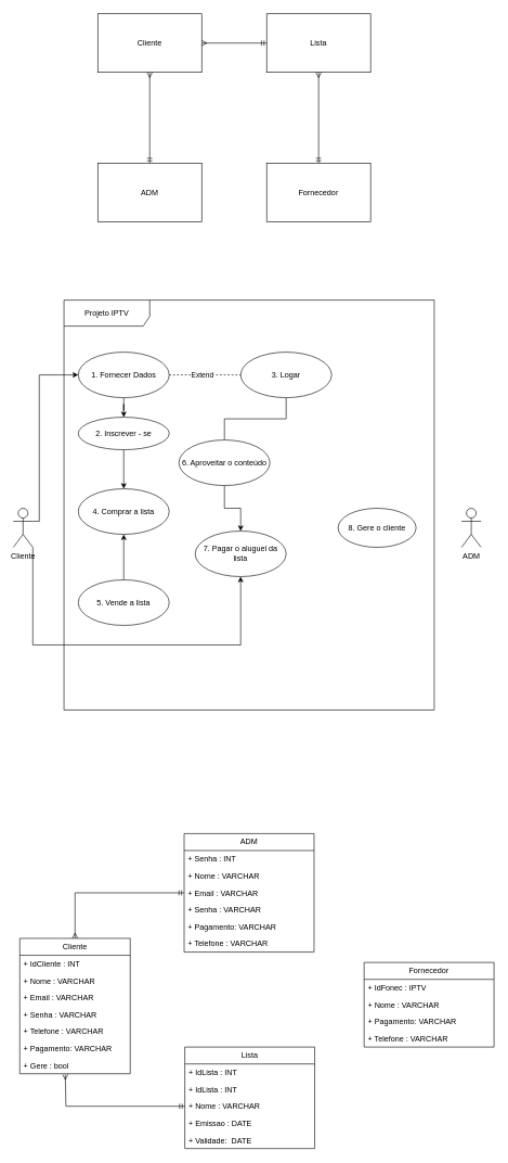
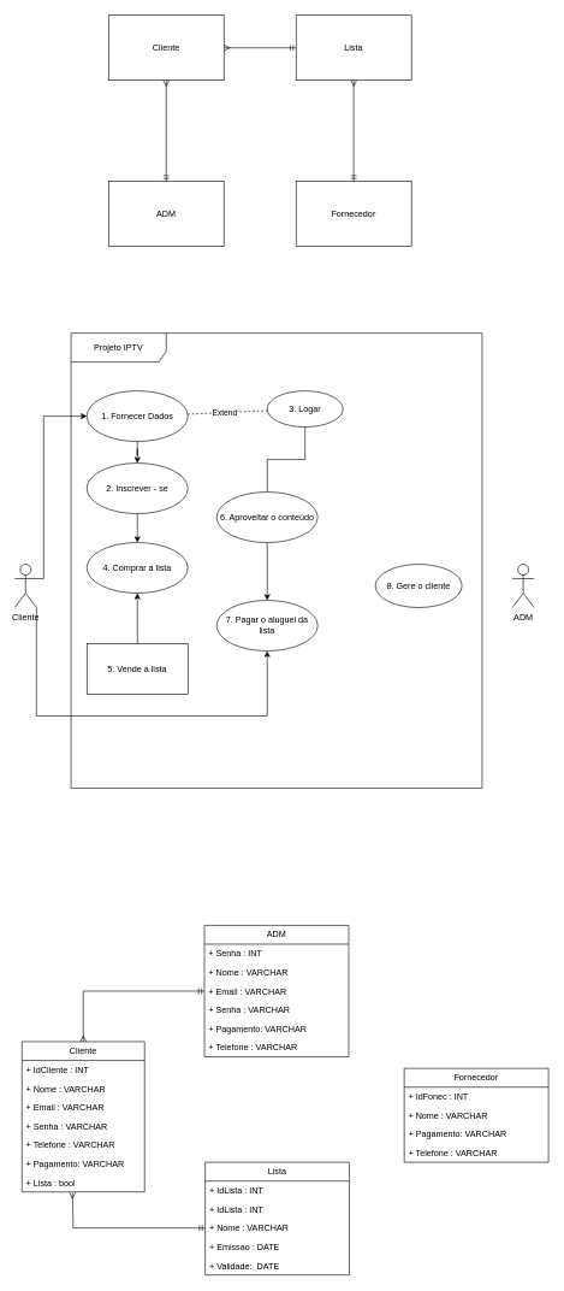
  <mxCell id="0" />
  <mxCell id="1" parent="0" />
  <mxCell id="2" value="" style="edgeStyle=orthogonalEdgeStyle;rounded=0;orthogonalLoop=1;jettySize=auto;html=1;endArrow=ERmandOne;endFill=0;startArrow=ERmany;startFill=0;" parent="1" source="3" target="4" edge="1"><mxGeometry relative="1" as="geometry" /></mxCell>
  <mxCell id="3" value="Cliente" style="rounded=0;whiteSpace=wrap;html=1;" parent="1" vertex="1"><mxGeometry x="150" y="20" width="160" height="90" as="geometry" /></mxCell>
  <mxCell id="4" value="Lista" style="rounded=0;whiteSpace=wrap;html=1;" parent="1" vertex="1"><mxGeometry x="410" y="20" width="160" height="90" as="geometry" /></mxCell>
  <mxCell id="5" style="edgeStyle=orthogonalEdgeStyle;rounded=0;orthogonalLoop=1;jettySize=auto;html=1;exitX=0.5;exitY=0;exitDx=0;exitDy=0;entryX=0.5;entryY=1;entryDx=0;entryDy=0;startArrow=ERmandOne;startFill=0;endArrow=ERmany;endFill=0;" parent="1" source="6" target="3" edge="1"><mxGeometry relative="1" as="geometry"><Array as="points" /></mxGeometry></mxCell>
  <mxCell id="6" value="ADM" style="rounded=0;whiteSpace=wrap;html=1;" parent="1" vertex="1"><mxGeometry x="150" y="250" width="160" height="90" as="geometry" /></mxCell>
  <mxCell id="7" style="edgeStyle=orthogonalEdgeStyle;rounded=0;orthogonalLoop=1;jettySize=auto;html=1;exitX=0.5;exitY=0;exitDx=0;exitDy=0;entryX=0.5;entryY=1;entryDx=0;entryDy=0;startArrow=ERmandOne;startFill=0;endArrow=ERmany;endFill=0;" parent="1" source="8" target="4" edge="1"><mxGeometry relative="1" as="geometry" /></mxCell>
  <mxCell id="8" value="Fornecedor" style="rounded=0;whiteSpace=wrap;html=1;" parent="1" vertex="1"><mxGeometry x="410" y="250" width="160" height="90" as="geometry" /></mxCell>
  <mxCell id="9" value="Projeto IPTV" style="shape=umlFrame;whiteSpace=wrap;html=1;pointerEvents=0;width=132;height=40;" vertex="1" parent="1"><mxGeometry x="98" y="460" width="570" height="630" as="geometry" /></mxCell>
  <mxCell id="10" value="ADM" style="shape=umlActor;verticalLabelPosition=bottom;verticalAlign=top;html=1;" vertex="1" parent="1"><mxGeometry x="710" y="780" width="30" height="60" as="geometry" /></mxCell>
  <mxCell id="11" style="edgeStyle=orthogonalEdgeStyle;rounded=0;orthogonalLoop=1;jettySize=auto;html=1;exitX=1;exitY=0.333;exitDx=0;exitDy=0;exitPerimeter=0;entryX=0;entryY=0.5;entryDx=0;entryDy=0;" edge="1" parent="1" source="13" target="21"><mxGeometry relative="1" as="geometry"><Array as="points"><mxPoint x="60" y="800" /><mxPoint x="60" y="575" /></Array></mxGeometry></mxCell>
  <mxCell id="12" style="edgeStyle=orthogonalEdgeStyle;rounded=0;orthogonalLoop=1;jettySize=auto;html=1;exitX=1;exitY=1;exitDx=0;exitDy=0;exitPerimeter=0;entryX=0.5;entryY=1;entryDx=0;entryDy=0;" edge="1" parent="1" source="13" target="25"><mxGeometry relative="1" as="geometry"><Array as="points"><mxPoint x="50" y="990" /><mxPoint x="370" y="990" /></Array></mxGeometry></mxCell>
  <mxCell id="13" value="Cliente" style="shape=umlActor;verticalLabelPosition=bottom;verticalAlign=top;html=1;" vertex="1" parent="1"><mxGeometry x="20" y="780" width="30" height="60" as="geometry" /></mxCell>
  <mxCell id="14" style="edgeStyle=orthogonalEdgeStyle;rounded=0;orthogonalLoop=1;jettySize=auto;html=1;exitX=0.5;exitY=1;exitDx=0;exitDy=0;endArrow=none;endFill=0;" edge="1" parent="1" source="15" target="24"><mxGeometry relative="1" as="geometry" /></mxCell>
- <mxCell id="15" value="3. Logar" style="ellipse;whiteSpace=wrap;html=1;" vertex="1" parent="1"><mxGeometry x="370" y="540" width="140" height="70" as="geometry" /></mxCell>
+ <mxCell id="15" value="3. Logar" style="ellipse;whiteSpace=wrap;html=1;" vertex="1" parent="1"><mxGeometry x="370" y="540" width="105" height="50" as="geometry" /></mxCell>
  <mxCell id="16" value="" style="edgeStyle=orthogonalEdgeStyle;rounded=0;orthogonalLoop=1;jettySize=auto;html=1;endArrow=classic;endFill=1;" edge="1" parent="1" source="17" target="22"><mxGeometry relative="1" as="geometry" /></mxCell>
- <mxCell id="17" value="2. Inscrever - se" style="ellipse;whiteSpace=wrap;html=1;" vertex="1" parent="1"><mxGeometry x="120" y="640" width="140" height="50" as="geometry" /></mxCell>
+ <mxCell id="17" value="2. Inscrever - se" style="ellipse;whiteSpace=wrap;html=1;" vertex="1" parent="1"><mxGeometry x="120" y="640" width="140" height="70" as="geometry" /></mxCell>
  <mxCell id="18" value="" style="edgeStyle=orthogonalEdgeStyle;rounded=0;orthogonalLoop=1;jettySize=auto;html=1;" edge="1" parent="1" source="21" target="17"><mxGeometry relative="1" as="geometry" /></mxCell>
  <mxCell id="19" value="" style="rounded=0;orthogonalLoop=1;jettySize=auto;html=1;dashed=1;endArrow=none;endFill=0;" edge="1" parent="1" source="21" target="15"><mxGeometry relative="1" as="geometry" /></mxCell>
  <mxCell id="20" value="Extend" style="edgeLabel;html=1;align=center;verticalAlign=middle;resizable=0;points=[];" vertex="1" connectable="0" parent="19"><mxGeometry x="-0.084" relative="1" as="geometry"><mxPoint as="offset" /></mxGeometry></mxCell>
  <mxCell id="21" value="1. Fornecer Dados" style="ellipse;whiteSpace=wrap;html=1;" vertex="1" parent="1"><mxGeometry x="120" y="540" width="140" height="70" as="geometry" /></mxCell>
  <mxCell id="22" value="4. Comprar a lista" style="ellipse;whiteSpace=wrap;html=1;" vertex="1" parent="1"><mxGeometry x="120" y="750" width="140" height="70" as="geometry" /></mxCell>
  <mxCell id="23" style="edgeStyle=orthogonalEdgeStyle;rounded=0;orthogonalLoop=1;jettySize=auto;html=1;exitX=0.5;exitY=1;exitDx=0;exitDy=0;" edge="1" parent="1" source="24" target="25"><mxGeometry relative="1" as="geometry" /></mxCell>
- <mxCell id="24" value="6. Aproveitar o conteúdo" style="ellipse;whiteSpace=wrap;html=1;" vertex="1" parent="1"><mxGeometry x="275" y="675" width="140" height="70" as="geometry" /></mxCell>
- <mxCell id="25" value="7. Pagar o aluguel da lista" style="ellipse;whiteSpace=wrap;html=1;" vertex="1" parent="1"><mxGeometry x="300" y="815" width="140" height="70" as="geometry" /></mxCell>
+ <mxCell id="24" value="6. Aproveitar o conteúdo" style="ellipse;whiteSpace=wrap;html=1;" vertex="1" parent="1"><mxGeometry x="300" y="680" width="140" height="70" as="geometry" /></mxCell>
+ <mxCell id="25" value="7. Pagar o aluguel da lista" style="ellipse;whiteSpace=wrap;html=1;" vertex="1" parent="1"><mxGeometry x="300" y="830" width="140" height="70" as="geometry" /></mxCell>
  <mxCell id="26" value="" style="edgeStyle=orthogonalEdgeStyle;rounded=0;orthogonalLoop=1;jettySize=auto;html=1;" edge="1" parent="1" source="27" target="22"><mxGeometry relative="1" as="geometry" /></mxCell>
- <mxCell id="27" value="5. Vende a lista" style="ellipse;whiteSpace=wrap;html=1;" vertex="1" parent="1"><mxGeometry x="120" y="890" width="140" height="70" as="geometry" /></mxCell>
+ <mxCell id="27" value="5. Vende a lista" style="whiteSpace=wrap;html=1;rounded=0;" vertex="1" parent="1"><mxGeometry x="120" y="890" width="140" height="70" as="geometry" /></mxCell>
  <mxCell id="28" value="8. Gere o cliente" style="ellipse;whiteSpace=wrap;html=1;" vertex="1" parent="1"><mxGeometry x="520" y="780" width="120" height="60" as="geometry" /></mxCell>
  <mxCell id="29" value="Cliente" style="swimlane;fontStyle=0;childLayout=stackLayout;horizontal=1;startSize=26;fillColor=none;horizontalStack=0;resizeParent=1;resizeParentMax=0;resizeLast=0;collapsible=1;marginBottom=0;whiteSpace=wrap;html=1;" vertex="1" parent="1"><mxGeometry x="30" y="1441" width="170" height="208" as="geometry" /></mxCell>
  <mxCell id="30" value="+ IdCliente : INT" style="text;strokeColor=none;fillColor=none;align=left;verticalAlign=top;spacingLeft=4;spacingRight=4;overflow=hidden;rotatable=0;points=[[0,0.5],[1,0.5]];portConstraint=eastwest;whiteSpace=wrap;html=1;" vertex="1" parent="29"><mxGeometry y="26" width="170" height="26" as="geometry" /></mxCell>
  <mxCell id="31" value="+ Nome : VARCHAR" style="text;strokeColor=none;fillColor=none;align=left;verticalAlign=top;spacingLeft=4;spacingRight=4;overflow=hidden;rotatable=0;points=[[0,0.5],[1,0.5]];portConstraint=eastwest;whiteSpace=wrap;html=1;" vertex="1" parent="29"><mxGeometry y="52" width="170" height="26" as="geometry" /></mxCell>
  <mxCell id="32" value="+ Email : VARCHAR" style="text;strokeColor=none;fillColor=none;align=left;verticalAlign=top;spacingLeft=4;spacingRight=4;overflow=hidden;rotatable=0;points=[[0,0.5],[1,0.5]];portConstraint=eastwest;whiteSpace=wrap;html=1;" vertex="1" parent="29"><mxGeometry y="78" width="170" height="26" as="geometry" /></mxCell>
  <mxCell id="33" value="+ Senha : VARCHAR" style="text;strokeColor=none;fillColor=none;align=left;verticalAlign=top;spacingLeft=4;spacingRight=4;overflow=hidden;rotatable=0;points=[[0,0.5],[1,0.5]];portConstraint=eastwest;whiteSpace=wrap;html=1;" vertex="1" parent="29"><mxGeometry y="104" width="170" height="26" as="geometry" /></mxCell>
  <mxCell id="34" value="+ Telefone : VARCHAR&amp;nbsp;" style="text;strokeColor=none;fillColor=none;align=left;verticalAlign=top;spacingLeft=4;spacingRight=4;overflow=hidden;rotatable=0;points=[[0,0.5],[1,0.5]];portConstraint=eastwest;whiteSpace=wrap;html=1;" vertex="1" parent="29"><mxGeometry y="130" width="170" height="26" as="geometry" /></mxCell>
  <mxCell id="35" value="+ Pagamento: VARCHAR&amp;nbsp;" style="text;strokeColor=none;fillColor=none;align=left;verticalAlign=top;spacingLeft=4;spacingRight=4;overflow=hidden;rotatable=0;points=[[0,0.5],[1,0.5]];portConstraint=eastwest;whiteSpace=wrap;html=1;" vertex="1" parent="29"><mxGeometry y="156" width="170" height="26" as="geometry" /></mxCell>
- <mxCell id="36" value="+ Gere : bool" style="text;strokeColor=none;fillColor=none;align=left;verticalAlign=top;spacingLeft=4;spacingRight=4;overflow=hidden;rotatable=0;points=[[0,0.5],[1,0.5]];portConstraint=eastwest;whiteSpace=wrap;html=1;" vertex="1" parent="29"><mxGeometry y="182" width="170" height="26" as="geometry" /></mxCell>
+ <mxCell id="36" value="+ Lista : bool" style="text;strokeColor=none;fillColor=none;align=left;verticalAlign=top;spacingLeft=4;spacingRight=4;overflow=hidden;rotatable=0;points=[[0,0.5],[1,0.5]];portConstraint=eastwest;whiteSpace=wrap;html=1;" vertex="1" parent="29"><mxGeometry y="182" width="170" height="26" as="geometry" /></mxCell>
  <mxCell id="37" value="ADM" style="swimlane;fontStyle=0;childLayout=stackLayout;horizontal=1;startSize=26;fillColor=none;horizontalStack=0;resizeParent=1;resizeParentMax=0;resizeLast=0;collapsible=1;marginBottom=0;whiteSpace=wrap;html=1;" vertex="1" parent="1"><mxGeometry x="283" y="1280" width="200" height="182" as="geometry" /></mxCell>
  <mxCell id="38" value="+ Senha : INT" style="text;strokeColor=none;fillColor=none;align=left;verticalAlign=top;spacingLeft=4;spacingRight=4;overflow=hidden;rotatable=0;points=[[0,0.5],[1,0.5]];portConstraint=eastwest;whiteSpace=wrap;html=1;" vertex="1" parent="37"><mxGeometry y="26" width="200" height="26" as="geometry" /></mxCell>
  <mxCell id="39" value="+ Nome : VARCHAR" style="text;strokeColor=none;fillColor=none;align=left;verticalAlign=top;spacingLeft=4;spacingRight=4;overflow=hidden;rotatable=0;points=[[0,0.5],[1,0.5]];portConstraint=eastwest;whiteSpace=wrap;html=1;" vertex="1" parent="37"><mxGeometry y="52" width="200" height="26" as="geometry" /></mxCell>
  <mxCell id="40" value="+ Email : VARCHAR" style="text;strokeColor=none;fillColor=none;align=left;verticalAlign=top;spacingLeft=4;spacingRight=4;overflow=hidden;rotatable=0;points=[[0,0.5],[1,0.5]];portConstraint=eastwest;whiteSpace=wrap;html=1;" vertex="1" parent="37"><mxGeometry y="78" width="200" height="26" as="geometry" /></mxCell>
  <mxCell id="41" value="+ Senha : VARCHAR" style="text;strokeColor=none;fillColor=none;align=left;verticalAlign=top;spacingLeft=4;spacingRight=4;overflow=hidden;rotatable=0;points=[[0,0.5],[1,0.5]];portConstraint=eastwest;whiteSpace=wrap;html=1;" vertex="1" parent="37"><mxGeometry y="104" width="200" height="26" as="geometry" /></mxCell>
  <mxCell id="42" value="+ Pagamento: VARCHAR&amp;nbsp;" style="text;strokeColor=none;fillColor=none;align=left;verticalAlign=top;spacingLeft=4;spacingRight=4;overflow=hidden;rotatable=0;points=[[0,0.5],[1,0.5]];portConstraint=eastwest;whiteSpace=wrap;html=1;" vertex="1" parent="37"><mxGeometry y="130" width="200" height="26" as="geometry" /></mxCell>
  <mxCell id="43" value="+ Telefone : VARCHAR&amp;nbsp;" style="text;strokeColor=none;fillColor=none;align=left;verticalAlign=top;spacingLeft=4;spacingRight=4;overflow=hidden;rotatable=0;points=[[0,0.5],[1,0.5]];portConstraint=eastwest;whiteSpace=wrap;html=1;" vertex="1" parent="37"><mxGeometry y="156" width="200" height="26" as="geometry" /></mxCell>
  <mxCell id="44" value="Fornecedor" style="swimlane;fontStyle=0;childLayout=stackLayout;horizontal=1;startSize=26;fillColor=none;horizontalStack=0;resizeParent=1;resizeParentMax=0;resizeLast=0;collapsible=1;marginBottom=0;whiteSpace=wrap;html=1;" vertex="1" parent="1"><mxGeometry x="560" y="1478" width="200" height="130" as="geometry" /></mxCell>
- <mxCell id="45" value="+ IdFonec : IPTV" style="text;strokeColor=none;fillColor=none;align=left;verticalAlign=top;spacingLeft=4;spacingRight=4;overflow=hidden;rotatable=0;points=[[0,0.5],[1,0.5]];portConstraint=eastwest;whiteSpace=wrap;html=1;" vertex="1" parent="44"><mxGeometry y="26" width="200" height="26" as="geometry" /></mxCell>
+ <mxCell id="45" value="+ IdFonec : INT" style="text;strokeColor=none;fillColor=none;align=left;verticalAlign=top;spacingLeft=4;spacingRight=4;overflow=hidden;rotatable=0;points=[[0,0.5],[1,0.5]];portConstraint=eastwest;whiteSpace=wrap;html=1;" vertex="1" parent="44"><mxGeometry y="26" width="200" height="26" as="geometry" /></mxCell>
  <mxCell id="46" value="+ Nome : VARCHAR" style="text;strokeColor=none;fillColor=none;align=left;verticalAlign=top;spacingLeft=4;spacingRight=4;overflow=hidden;rotatable=0;points=[[0,0.5],[1,0.5]];portConstraint=eastwest;whiteSpace=wrap;html=1;" vertex="1" parent="44"><mxGeometry y="52" width="200" height="26" as="geometry" /></mxCell>
  <mxCell id="47" value="+ Pagamento: VARCHAR&amp;nbsp;" style="text;strokeColor=none;fillColor=none;align=left;verticalAlign=top;spacingLeft=4;spacingRight=4;overflow=hidden;rotatable=0;points=[[0,0.5],[1,0.5]];portConstraint=eastwest;whiteSpace=wrap;html=1;" vertex="1" parent="44"><mxGeometry y="78" width="200" height="26" as="geometry" /></mxCell>
  <mxCell id="48" value="+ Telefone : VARCHAR&amp;nbsp;" style="text;strokeColor=none;fillColor=none;align=left;verticalAlign=top;spacingLeft=4;spacingRight=4;overflow=hidden;rotatable=0;points=[[0,0.5],[1,0.5]];portConstraint=eastwest;whiteSpace=wrap;html=1;" vertex="1" parent="44"><mxGeometry y="104" width="200" height="26" as="geometry" /></mxCell>
  <mxCell id="49" value="Lista" style="swimlane;fontStyle=0;childLayout=stackLayout;horizontal=1;startSize=26;fillColor=none;horizontalStack=0;resizeParent=1;resizeParentMax=0;resizeLast=0;collapsible=1;marginBottom=0;whiteSpace=wrap;html=1;" vertex="1" parent="1"><mxGeometry x="284" y="1608" width="200" height="156" as="geometry" /></mxCell>
  <mxCell id="50" value="+ IdLista : INT" style="text;strokeColor=none;fillColor=none;align=left;verticalAlign=top;spacingLeft=4;spacingRight=4;overflow=hidden;rotatable=0;points=[[0,0.5],[1,0.5]];portConstraint=eastwest;whiteSpace=wrap;html=1;" vertex="1" parent="49"><mxGeometry y="26" width="200" height="26" as="geometry" /></mxCell>
  <mxCell id="51" value="+ IdLista : INT" style="text;strokeColor=none;fillColor=none;align=left;verticalAlign=top;spacingLeft=4;spacingRight=4;overflow=hidden;rotatable=0;points=[[0,0.5],[1,0.5]];portConstraint=eastwest;whiteSpace=wrap;html=1;" vertex="1" parent="49"><mxGeometry y="52" width="200" height="26" as="geometry" /></mxCell>
  <mxCell id="52" style="edgeStyle=orthogonalEdgeStyle;rounded=0;orthogonalLoop=1;jettySize=auto;html=1;exitX=0;exitY=0.5;exitDx=0;exitDy=0;startArrow=ERmandOne;startFill=0;endArrow=ERmany;endFill=0;" edge="1" parent="49" source="53"><mxGeometry relative="1" as="geometry"><mxPoint x="-184" y="42" as="targetPoint" /><Array as="points"><mxPoint x="-183" y="91" /></Array></mxGeometry></mxCell>
  <mxCell id="53" value="+ Nome : VARCHAR" style="text;strokeColor=none;fillColor=none;align=left;verticalAlign=top;spacingLeft=4;spacingRight=4;overflow=hidden;rotatable=0;points=[[0,0.5],[1,0.5]];portConstraint=eastwest;whiteSpace=wrap;html=1;" vertex="1" parent="49"><mxGeometry y="78" width="200" height="26" as="geometry" /></mxCell>
  <mxCell id="54" value="+ Emissao : DATE" style="text;strokeColor=none;fillColor=none;align=left;verticalAlign=top;spacingLeft=4;spacingRight=4;overflow=hidden;rotatable=0;points=[[0,0.5],[1,0.5]];portConstraint=eastwest;whiteSpace=wrap;html=1;" vertex="1" parent="49"><mxGeometry y="104" width="200" height="26" as="geometry" /></mxCell>
  <mxCell id="55" value="+ Validade:&amp;nbsp; DATE" style="text;strokeColor=none;fillColor=none;align=left;verticalAlign=top;spacingLeft=4;spacingRight=4;overflow=hidden;rotatable=0;points=[[0,0.5],[1,0.5]];portConstraint=eastwest;whiteSpace=wrap;html=1;" vertex="1" parent="49"><mxGeometry y="130" width="200" height="26" as="geometry" /></mxCell>
  <mxCell id="56" style="edgeStyle=orthogonalEdgeStyle;rounded=0;orthogonalLoop=1;jettySize=auto;html=1;exitX=0;exitY=0.5;exitDx=0;exitDy=0;entryX=0.5;entryY=0;entryDx=0;entryDy=0;endArrow=ERmany;endFill=0;startArrow=ERmandOne;startFill=0;" edge="1" parent="1" source="40" target="29"><mxGeometry relative="1" as="geometry" /></mxCell>
